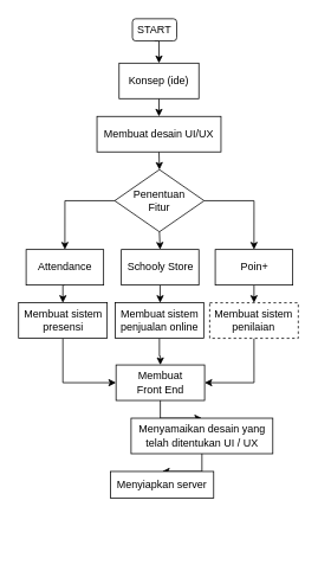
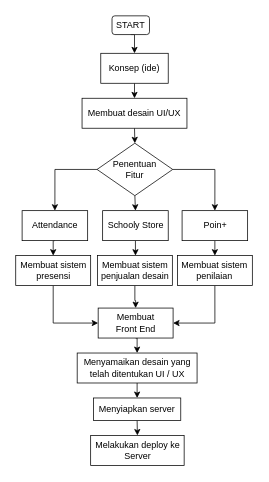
  <mxCell id="0" />
  <mxCell id="1" parent="0" />
  <mxCell id="2" style="edgeStyle=orthogonalEdgeStyle;rounded=0;orthogonalLoop=1;jettySize=auto;html=1;exitX=0.5;exitY=1;exitDx=0;exitDy=0;entryX=0.5;entryY=0;entryDx=0;entryDy=0;" edge="1" parent="1" source="3" target="5"><mxGeometry relative="1" as="geometry" /></mxCell>
  <mxCell id="3" value="START" style="rounded=1;whiteSpace=wrap;html=1;fontSize=12;glass=0;strokeWidth=1;shadow=0;" parent="1" vertex="1"><mxGeometry x="149" y="20" width="50" height="25" as="geometry" /></mxCell>
  <mxCell id="4" style="edgeStyle=orthogonalEdgeStyle;rounded=0;orthogonalLoop=1;jettySize=auto;html=1;entryX=0.5;entryY=0;entryDx=0;entryDy=0;" parent="1" target="7" edge="1"><mxGeometry relative="1" as="geometry"><mxPoint x="179" y="110" as="sourcePoint" /></mxGeometry></mxCell>
  <mxCell id="5" value="Konsep (ide)" style="rounded=0;whiteSpace=wrap;html=1;" vertex="1" parent="1"><mxGeometry x="134" y="70" width="90" height="40" as="geometry" /></mxCell>
  <mxCell id="6" style="edgeStyle=orthogonalEdgeStyle;rounded=0;orthogonalLoop=1;jettySize=auto;html=1;exitX=0.5;exitY=1;exitDx=0;exitDy=0;entryX=0.5;entryY=0;entryDx=0;entryDy=0;" edge="1" parent="1" source="7" target="23"><mxGeometry relative="1" as="geometry" /></mxCell>
  <mxCell id="7" value="Membuat desain UI/UX" style="rounded=0;whiteSpace=wrap;html=1;" vertex="1" parent="1"><mxGeometry x="109" y="130" width="140" height="40" as="geometry" /></mxCell>
  <mxCell id="8" style="edgeStyle=orthogonalEdgeStyle;rounded=0;orthogonalLoop=1;jettySize=auto;html=1;exitX=0.5;exitY=1;exitDx=0;exitDy=0;entryX=0.5;entryY=0;entryDx=0;entryDy=0;" edge="1" parent="1" source="9" target="15"><mxGeometry relative="1" as="geometry" /></mxCell>
  <mxCell id="9" value="Attendance" style="rounded=0;whiteSpace=wrap;html=1;" vertex="1" parent="1"><mxGeometry x="29" y="280" width="87.5" height="40" as="geometry" /></mxCell>
  <mxCell id="10" style="edgeStyle=orthogonalEdgeStyle;rounded=0;orthogonalLoop=1;jettySize=auto;html=1;exitX=0.5;exitY=1;exitDx=0;exitDy=0;" edge="1" parent="1" source="11" target="19"><mxGeometry relative="1" as="geometry" /></mxCell>
  <mxCell id="11" value="Schooly Store" style="rounded=0;whiteSpace=wrap;html=1;" vertex="1" parent="1"><mxGeometry x="136.5" y="280" width="87.5" height="40" as="geometry" /></mxCell>
  <mxCell id="12" style="edgeStyle=orthogonalEdgeStyle;rounded=0;orthogonalLoop=1;jettySize=auto;html=1;exitX=0.5;exitY=1;exitDx=0;exitDy=0;entryX=0.5;entryY=0;entryDx=0;entryDy=0;" edge="1" parent="1" source="13" target="17"><mxGeometry relative="1" as="geometry" /></mxCell>
  <mxCell id="13" value="Poin+" style="rounded=0;whiteSpace=wrap;html=1;" vertex="1" parent="1"><mxGeometry x="242.5" y="280" width="87.5" height="40" as="geometry" /></mxCell>
  <mxCell id="14" style="edgeStyle=orthogonalEdgeStyle;rounded=0;orthogonalLoop=1;jettySize=auto;html=1;exitX=0.5;exitY=1;exitDx=0;exitDy=0;entryX=0;entryY=0.5;entryDx=0;entryDy=0;" edge="1" parent="1" source="15" target="25"><mxGeometry relative="1" as="geometry" /></mxCell>
  <mxCell id="15" value="Membuat sistem presensi" style="rounded=0;whiteSpace=wrap;html=1;" vertex="1" parent="1"><mxGeometry x="20.5" y="340" width="100" height="40" as="geometry" /></mxCell>
  <mxCell id="16" style="edgeStyle=orthogonalEdgeStyle;rounded=0;orthogonalLoop=1;jettySize=auto;html=1;exitX=0.5;exitY=1;exitDx=0;exitDy=0;entryX=1;entryY=0.5;entryDx=0;entryDy=0;" edge="1" parent="1" source="17" target="25"><mxGeometry relative="1" as="geometry" /></mxCell>
- <mxCell id="17" value="Membuat sistem penilaian" style="rounded=0;whiteSpace=wrap;html=1;dashed=1;" vertex="1" parent="1"><mxGeometry x="236.25" y="340" width="100" height="40" as="geometry" /></mxCell>
+ <mxCell id="17" value="Membuat sistem penilaian" style="rounded=0;whiteSpace=wrap;html=1;" vertex="1" parent="1"><mxGeometry x="236.25" y="340" width="100" height="40" as="geometry" /></mxCell>
  <mxCell id="18" style="edgeStyle=orthogonalEdgeStyle;rounded=0;orthogonalLoop=1;jettySize=auto;html=1;exitX=0.5;exitY=1;exitDx=0;exitDy=0;" edge="1" parent="1" source="19" target="25"><mxGeometry relative="1" as="geometry" /></mxCell>
- <mxCell id="19" value="Membuat sistem penjualan online" style="rounded=0;whiteSpace=wrap;html=1;" vertex="1" parent="1"><mxGeometry x="129.5" y="340" width="100" height="40" as="geometry" /></mxCell>
+ <mxCell id="19" value="Membuat sistem penjualan desain" style="rounded=0;whiteSpace=wrap;html=1;" vertex="1" parent="1"><mxGeometry x="129.5" y="340" width="100" height="40" as="geometry" /></mxCell>
  <mxCell id="20" style="edgeStyle=orthogonalEdgeStyle;rounded=0;orthogonalLoop=1;jettySize=auto;html=1;exitX=0;exitY=0.5;exitDx=0;exitDy=0;entryX=0.5;entryY=0;entryDx=0;entryDy=0;" edge="1" parent="1" source="23" target="9"><mxGeometry relative="1" as="geometry" /></mxCell>
  <mxCell id="21" style="edgeStyle=orthogonalEdgeStyle;rounded=0;orthogonalLoop=1;jettySize=auto;html=1;exitX=0.5;exitY=1;exitDx=0;exitDy=0;entryX=0.5;entryY=0;entryDx=0;entryDy=0;" edge="1" parent="1" source="23" target="11"><mxGeometry relative="1" as="geometry" /></mxCell>
  <mxCell id="22" style="edgeStyle=orthogonalEdgeStyle;rounded=0;orthogonalLoop=1;jettySize=auto;html=1;entryX=0.5;entryY=0;entryDx=0;entryDy=0;" edge="1" parent="1" source="23" target="13"><mxGeometry relative="1" as="geometry" /></mxCell>
  <mxCell id="23" value="&lt;div&gt;Penentuan &lt;br&gt;&lt;/div&gt;&lt;div&gt;Fitur&lt;br&gt;&lt;/div&gt;" style="rhombus;whiteSpace=wrap;html=1;" vertex="1" parent="1"><mxGeometry x="129" y="190" width="101" height="70" as="geometry" /></mxCell>
  <mxCell id="24" style="edgeStyle=orthogonalEdgeStyle;rounded=0;orthogonalLoop=1;jettySize=auto;html=1;exitX=0.5;exitY=1;exitDx=0;exitDy=0;entryX=0.5;entryY=0;entryDx=0;entryDy=0;" edge="1" parent="1" source="25" target="27"><mxGeometry relative="1" as="geometry" /></mxCell>
  <mxCell id="25" value="&lt;div&gt;Membuat &lt;br&gt;&lt;/div&gt;&lt;div&gt;Front End&lt;/div&gt;" style="rounded=0;whiteSpace=wrap;html=1;" vertex="1" parent="1"><mxGeometry x="130.5" y="410" width="100" height="40" as="geometry" /></mxCell>
  <mxCell id="26" style="edgeStyle=orthogonalEdgeStyle;rounded=0;orthogonalLoop=1;jettySize=auto;html=1;exitX=0.5;exitY=1;exitDx=0;exitDy=0;entryX=0.5;entryY=0;entryDx=0;entryDy=0;" edge="1" parent="1" source="27" target="29"><mxGeometry relative="1" as="geometry" /></mxCell>
- <mxCell id="27" value="Menyamaikan desain yang telah ditentukan UI / UX" style="rounded=0;whiteSpace=wrap;html=1;" vertex="1" parent="1"><mxGeometry x="147.5" y="470" width="160" height="40" as="geometry" /></mxCell>
+ <mxCell id="27" value="Menyamaikan desain yang telah ditentukan UI / UX" style="rounded=0;whiteSpace=wrap;html=1;" vertex="1" parent="1"><mxGeometry x="102.5" y="470" width="160" height="40" as="geometry" /></mxCell>
+ <mxCell id="28" style="edgeStyle=orthogonalEdgeStyle;rounded=0;orthogonalLoop=1;jettySize=auto;html=1;exitX=0.5;exitY=1;exitDx=0;exitDy=0;entryX=0.5;entryY=0;entryDx=0;entryDy=0;" edge="1" parent="1" source="29" target="30"><mxGeometry relative="1" as="geometry" /></mxCell>
  <mxCell id="29" value="Menyiapkan server" style="rounded=0;whiteSpace=wrap;html=1;" vertex="1" parent="1"><mxGeometry x="124.25" y="530" width="116.5" height="30" as="geometry" /></mxCell>
+ <mxCell id="30" value="Melakukan deploy ke Server " style="rounded=0;whiteSpace=wrap;html=1;" vertex="1" parent="1"><mxGeometry x="120.5" y="580" width="124.75" height="40" as="geometry" /></mxCell>
